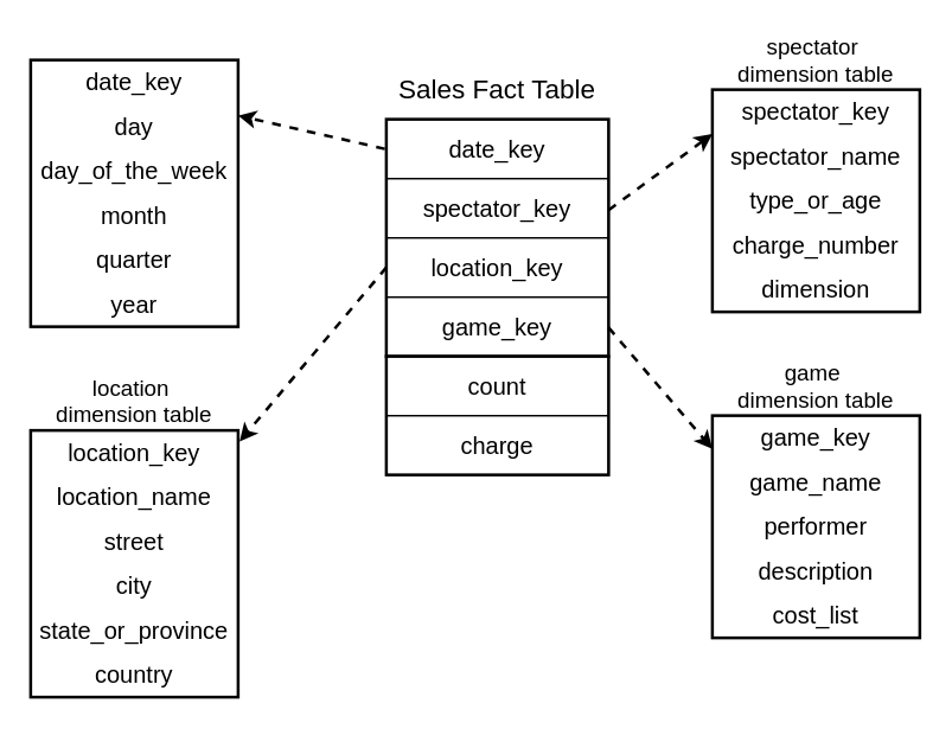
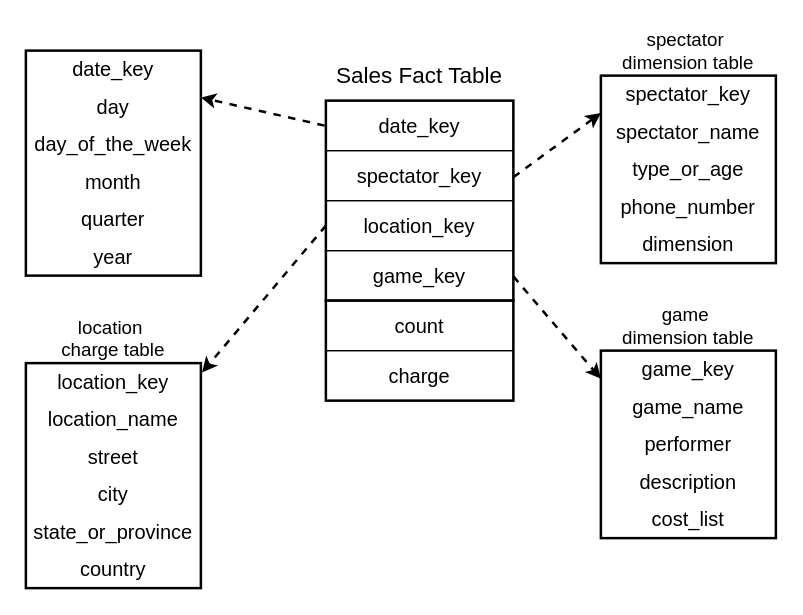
  <mxCell id="0" />
  <mxCell id="1" parent="0" />
  <mxCell id="2" value="" style="rounded=0;whiteSpace=wrap;html=1;strokeWidth=2;" parent="1" vertex="1"><mxGeometry x="260" y="80" width="150" height="160" as="geometry" /></mxCell>
  <mxCell id="3" value="&lt;font style=&quot;font-size: 16px&quot;&gt;date_key&lt;/font&gt;" style="text;html=1;fillColor=none;align=center;verticalAlign=middle;whiteSpace=wrap;rounded=0;perimeterSpacing=1;strokeWidth=1;strokeColor=#000000;" parent="1" vertex="1"><mxGeometry x="260" y="80" width="150" height="40" as="geometry" /></mxCell>
  <mxCell id="4" value="&lt;font style=&quot;font-size: 16px&quot;&gt;spectator_key&lt;/font&gt;&lt;span style=&quot;color: rgba(0 , 0 , 0 , 0) ; font-family: monospace ; font-size: 0px&quot;&gt;%3CmxGraphModel%3E%3Croot%3E%3CmxCell%20id%3D%220%22%2F%3E%3CmxCell%20id%3D%221%22%20parent%3D%220%22%2F%3E%3CmxCell%20id%3D%222%22%20value%3D%22%26lt%3Bfont%20style%3D%26quot%3Bfont-size%3A%2016px%26quot%3B%26gt%3Bdate_key%26lt%3B%2Ffont%26gt%3B%22%20style%3D%22text%3Bhtml%3D1%3BstrokeColor%3Dnone%3BfillColor%3Dnone%3Balign%3Dcenter%3BverticalAlign%3Dmiddle%3BwhiteSpace%3Dwrap%3Brounded%3D0%3B%22%20vertex%3D%221%22%20parent%3D%221%22%3E%3CmxGeometry%20x%3D%22310%22%20y%3D%2270%22%20width%3D%22150%22%20height%3D%2240%22%20as%3D%22geometry%22%2F%3E%3C%2FmxCell%3E%3C%2Froot%3E%3C%2FmxGraphModel%3E&lt;/span&gt;" style="text;html=1;fillColor=none;align=center;verticalAlign=middle;whiteSpace=wrap;rounded=0;strokeColor=#000000;" parent="1" vertex="1"><mxGeometry x="260" y="120" width="150" height="40" as="geometry" /></mxCell>
  <mxCell id="5" value="&lt;font style=&quot;font-size: 16px&quot;&gt;location_key&lt;/font&gt;" style="text;html=1;fillColor=none;align=center;verticalAlign=middle;whiteSpace=wrap;rounded=0;strokeColor=#000000;" parent="1" vertex="1"><mxGeometry x="260" y="160" width="150" height="40" as="geometry" /></mxCell>
  <mxCell id="6" value="&lt;font style=&quot;font-size: 16px&quot;&gt;game_key&lt;/font&gt;" style="text;html=1;fillColor=none;align=center;verticalAlign=middle;whiteSpace=wrap;rounded=0;strokeColor=#000000;" parent="1" vertex="1"><mxGeometry x="260" y="200" width="150" height="40" as="geometry" /></mxCell>
  <mxCell id="7" value="" style="rounded=0;whiteSpace=wrap;html=1;strokeWidth=2;" parent="1" vertex="1"><mxGeometry x="260" y="240" width="150" height="80" as="geometry" /></mxCell>
  <mxCell id="8" value="" style="endArrow=none;html=1;exitX=0;exitY=0;exitDx=0;exitDy=0;entryX=1;entryY=1;entryDx=0;entryDy=0;" parent="1" source="7" target="6" edge="1"><mxGeometry width="50" height="50" relative="1" as="geometry"><mxPoint x="300" y="250" as="sourcePoint" /><mxPoint x="350" y="200" as="targetPoint" /></mxGeometry></mxCell>
  <mxCell id="9" value="&lt;font style=&quot;font-size: 16px&quot;&gt;charge&lt;/font&gt;" style="text;html=1;fillColor=none;align=center;verticalAlign=middle;whiteSpace=wrap;rounded=0;perimeterSpacing=1;strokeWidth=1;strokeColor=#000000;" parent="1" vertex="1"><mxGeometry x="260" y="280" width="150" height="40" as="geometry" /></mxCell>
  <mxCell id="10" value="&lt;font style=&quot;font-size: 16px&quot;&gt;count&lt;/font&gt;" style="text;html=1;fillColor=none;align=center;verticalAlign=middle;whiteSpace=wrap;rounded=0;perimeterSpacing=1;strokeWidth=1;strokeColor=#000000;" parent="1" vertex="1"><mxGeometry x="260" y="240" width="150" height="40" as="geometry" /></mxCell>
  <mxCell id="11" value="&lt;font style=&quot;font-size: 18px&quot;&gt;Sales Fact Table&lt;/font&gt;" style="text;html=1;strokeColor=none;fillColor=none;align=center;verticalAlign=middle;whiteSpace=wrap;rounded=0;" parent="1" vertex="1"><mxGeometry x="260" y="40" width="150" height="40" as="geometry" /></mxCell>
  <mxCell id="12" value="" style="rounded=0;whiteSpace=wrap;html=1;strokeColor=#000000;strokeWidth=2;" parent="1" vertex="1"><mxGeometry x="20" y="40" width="140" height="180" as="geometry" /></mxCell>
  <mxCell id="13" value="&lt;font style=&quot;font-size: 16px&quot;&gt;date_key&lt;/font&gt;" style="text;html=1;strokeColor=none;fillColor=none;align=center;verticalAlign=middle;whiteSpace=wrap;rounded=0;" parent="1" vertex="1"><mxGeometry x="20" y="40" width="140" height="30" as="geometry" /></mxCell>
  <mxCell id="14" value="&lt;font style=&quot;font-size: 16px&quot;&gt;day&lt;/font&gt;&lt;span style=&quot;color: rgba(0 , 0 , 0 , 0) ; font-family: monospace ; font-size: 0px&quot;&gt;%3CmxGraphModel%3E%3Croot%3E%3CmxCell%20id%3D%220%22%2F%3E%3CmxCell%20id%3D%221%22%20parent%3D%220%22%2F%3E%3CmxCell%20id%3D%222%22%20value%3D%22%26lt%3Bfont%20style%3D%26quot%3Bfont-size%3A%2016px%26quot%3B%26gt%3Bdate_key%26lt%3B%2Ffont%26gt%3B%22%20style%3D%22text%3Bhtml%3D1%3BstrokeColor%3Dnone%3BfillColor%3Dnone%3Balign%3Dcenter%3BverticalAlign%3Dmiddle%3BwhiteSpace%3Dwrap%3Brounded%3D0%3B%22%20vertex%3D%221%22%20parent%3D%221%22%3E%3CmxGeometry%20x%3D%2280%22%20y%3D%2240%22%20width%3D%22120%22%20height%3D%2230%22%20as%3D%22geometry%22%2F%3E%3C%2FmxCell%3E%3C%2Froot%3E%3C%2FmxGraphModel%3E&lt;/span&gt;" style="text;html=1;strokeColor=none;fillColor=none;align=center;verticalAlign=middle;whiteSpace=wrap;rounded=0;" parent="1" vertex="1"><mxGeometry x="20" y="70" width="140" height="30" as="geometry" /></mxCell>
  <mxCell id="15" value="&lt;font style=&quot;font-size: 16px&quot;&gt;day_of_the_week&lt;/font&gt;&lt;span style=&quot;color: rgba(0 , 0 , 0 , 0) ; font-family: monospace ; font-size: 0px&quot;&gt;%3CmxGraphModel%3E%3Croot%3E%3CmxCell%20id%3D%220%22%2F%3E%3CmxCell%20id%3D%221%22%20parent%3D%220%22%2F%3E%3CmxCell%20id%3D%222%22%20value%3D%22%26lt%3Bfont%20style%3D%26quot%3Bfont-size%3A%2016px%26quot%3B%26gt%3Bdate_key%26lt%3B%2Ffont%26gt%3B%22%20style%3D%22text%3Bhtml%3D1%3BstrokeColor%3Dnone%3BfillColor%3Dnone%3Balign%3Dcenter%3BverticalAlign%3Dmiddle%3BwhiteSpace%3Dwrap%3Brounded%3D0%3B%22%20vertex%3D%221%22%20parent%3D%221%22%3E%3CmxGeometry%20x%3D%2280%22%20y%3D%2240%22%20width%3D%22120%22%20height%3D%2230%22%20as%3D%22geometry%22%2F%3E%3C%2FmxCell%3E%3C%2Froot%3E%3C%2FmxGraphModel%3E&lt;/span&gt;" style="text;html=1;strokeColor=none;fillColor=none;align=center;verticalAlign=middle;whiteSpace=wrap;rounded=0;" parent="1" vertex="1"><mxGeometry x="20" y="100" width="140" height="30" as="geometry" /></mxCell>
  <mxCell id="16" value="&lt;span style=&quot;font-size: 16px&quot;&gt;month&lt;/span&gt;&lt;span style=&quot;color: rgba(0 , 0 , 0 , 0) ; font-family: monospace ; font-size: 0px&quot;&gt;%3CmxGraphModel%3E%3Croot%3E%3CmxCell%20id%3D%220%22%2F%3E%3CmxCell%20id%3D%221%22%20parent%3D%220%22%2F%3E%3CmxCell%20id%3D%222%22%20value%3D%22%26lt%3Bfont%20style%3D%26quot%3Bfont-size%3A%2016px%26quot%3B%26gt%3Bday_of_the_week%26lt%3B%2Ffont%26gt%3B%26lt%3Bspan%20style%3D%26quot%3Bcolor%3A%20rgba(0%20%2C%200%20%2C%200%20%2C%200)%20%3B%20font-family%3A%20monospace%20%3B%20font-size%3A%200px%26quot%3B%26gt%3B%253CmxGraphModel%253E%253Croot%253E%253CmxCell%2520id%253D%25220%2522%252F%253E%253CmxCell%2520id%253D%25221%2522%2520parent%253D%25220%2522%252F%253E%253CmxCell%2520id%253D%25222%2522%2520value%253D%2522%2526lt%253Bfont%2520style%253D%2526quot%253Bfont-size%253A%252016px%2526quot%253B%2526gt%253Bdate_key%2526lt%253B%252Ffont%2526gt%253B%2522%2520style%253D%2522text%253Bhtml%253D1%253BstrokeColor%253Dnone%253BfillColor%253Dnone%253Balign%253Dcenter%253BverticalAlign%253Dmiddle%253BwhiteSpace%253Dwrap%253Brounded%253D0%253B%2522%2520vertex%253D%25221%2522%2520parent%253D%25221%2522%253E%253CmxGeometry%2520x%253D%252280%2522%2520y%253D%252240%2522%2520width%253D%2522120%2522%2520height%253D%252230%2522%2520as%253D%2522geometry%2522%252F%253E%253C%252FmxCell%253E%253C%252Froot%253E%253C%252FmxGraphModel%253E%26lt%3B%2Fspan%26gt%3B%22%20style%3D%22text%3Bhtml%3D1%3BstrokeColor%3Dnone%3BfillColor%3Dnone%3Balign%3Dcenter%3BverticalAlign%3Dmiddle%3BwhiteSpace%3Dwrap%3Brounded%3D0%3B%22%20vertex%3D%221%22%20parent%3D%221%22%3E%3CmxGeometry%20x%3D%2280%22%20y%3D%22100%22%20width%3D%22140%22%20height%3D%2230%22%20as%3D%22geometry%22%2F%3E%3C%2FmxCell%3E%3C%2Froot%3E%3C%2FmxGraphModel%3E&lt;/span&gt;" style="text;html=1;strokeColor=none;fillColor=none;align=center;verticalAlign=middle;whiteSpace=wrap;rounded=0;" parent="1" vertex="1"><mxGeometry x="20" y="130" width="140" height="30" as="geometry" /></mxCell>
  <mxCell id="17" value="&lt;span style=&quot;font-size: 16px&quot;&gt;quarter&lt;/span&gt;" style="text;html=1;strokeColor=none;fillColor=none;align=center;verticalAlign=middle;whiteSpace=wrap;rounded=0;" parent="1" vertex="1"><mxGeometry x="20" y="160" width="140" height="30" as="geometry" /></mxCell>
  <mxCell id="18" value="&lt;span style=&quot;font-size: 16px&quot;&gt;year&lt;/span&gt;" style="text;html=1;strokeColor=none;fillColor=none;align=center;verticalAlign=middle;whiteSpace=wrap;rounded=0;" parent="1" vertex="1"><mxGeometry x="20" y="190" width="140" height="30" as="geometry" /></mxCell>
  <mxCell id="19" value="" style="rounded=0;whiteSpace=wrap;html=1;strokeColor=#000000;strokeWidth=2;" parent="1" vertex="1"><mxGeometry x="20" y="290" width="140" height="180" as="geometry" /></mxCell>
- <mxCell id="20" value="&lt;font style=&quot;font-size: 15px&quot;&gt;location&amp;nbsp;&lt;br&gt;dimension table&lt;/font&gt;" style="text;html=1;strokeColor=none;fillColor=none;align=center;verticalAlign=middle;whiteSpace=wrap;rounded=0;" parent="1" vertex="1"><mxGeometry x="20" y="250" width="140" height="40" as="geometry" /></mxCell>
+ <mxCell id="20" value="&lt;font style=&quot;font-size: 15px&quot;&gt;location&amp;nbsp;&lt;br&gt;charge table&lt;/font&gt;" style="text;html=1;strokeColor=none;fillColor=none;align=center;verticalAlign=middle;whiteSpace=wrap;rounded=0;" parent="1" vertex="1"><mxGeometry x="20" y="250" width="140" height="40" as="geometry" /></mxCell>
  <mxCell id="21" value="&lt;font style=&quot;font-size: 16px&quot;&gt;location_key&lt;/font&gt;" style="text;html=1;strokeColor=none;fillColor=none;align=center;verticalAlign=middle;whiteSpace=wrap;rounded=0;" parent="1" vertex="1"><mxGeometry x="20" y="290" width="140" height="30" as="geometry" /></mxCell>
  <mxCell id="22" value="&lt;span style=&quot;font-size: 16px&quot;&gt;street&lt;/span&gt;" style="text;html=1;strokeColor=none;fillColor=none;align=center;verticalAlign=middle;whiteSpace=wrap;rounded=0;" parent="1" vertex="1"><mxGeometry x="20" y="350" width="140" height="30" as="geometry" /></mxCell>
  <mxCell id="23" value="&lt;span style=&quot;font-size: 16px&quot;&gt;city&lt;/span&gt;" style="text;html=1;strokeColor=none;fillColor=none;align=center;verticalAlign=middle;whiteSpace=wrap;rounded=0;" parent="1" vertex="1"><mxGeometry x="20" y="380" width="140" height="30" as="geometry" /></mxCell>
  <mxCell id="24" value="&lt;span style=&quot;font-size: 16px&quot;&gt;state_or_province&lt;/span&gt;" style="text;html=1;strokeColor=none;fillColor=none;align=center;verticalAlign=middle;whiteSpace=wrap;rounded=0;" parent="1" vertex="1"><mxGeometry x="20" y="410" width="140" height="30" as="geometry" /></mxCell>
  <mxCell id="25" value="&lt;span style=&quot;font-size: 16px&quot;&gt;country&lt;/span&gt;" style="text;html=1;strokeColor=none;fillColor=none;align=center;verticalAlign=middle;whiteSpace=wrap;rounded=0;" parent="1" vertex="1"><mxGeometry x="20" y="440" width="140" height="30" as="geometry" /></mxCell>
  <mxCell id="26" value="" style="endArrow=classic;html=1;strokeWidth=2;entryX=1;entryY=0.25;entryDx=0;entryDy=0;exitX=0;exitY=0.5;exitDx=0;exitDy=0;rounded=1;dashed=1;" parent="1" source="3" target="14" edge="1"><mxGeometry width="50" height="50" relative="1" as="geometry"><mxPoint x="220" y="210" as="sourcePoint" /><mxPoint x="270" y="160" as="targetPoint" /></mxGeometry></mxCell>
  <mxCell id="27" value="" style="endArrow=classic;html=1;strokeWidth=2;entryX=1;entryY=0.25;entryDx=0;entryDy=0;exitX=0;exitY=0.5;exitDx=0;exitDy=0;rounded=1;dashed=1;" parent="1" source="5" edge="1"><mxGeometry width="50" height="50" relative="1" as="geometry"><mxPoint x="260" y="320" as="sourcePoint" /><mxPoint x="161" y="297.5" as="targetPoint" /></mxGeometry></mxCell>
  <mxCell id="28" value="" style="rounded=0;whiteSpace=wrap;html=1;strokeColor=#000000;strokeWidth=2;" parent="1" vertex="1"><mxGeometry x="480" y="60" width="140" height="150" as="geometry" /></mxCell>
  <mxCell id="29" value="&lt;font style=&quot;font-size: 15px&quot;&gt;spectator&amp;nbsp;&lt;br&gt;dimension table&lt;/font&gt;" style="text;html=1;strokeColor=none;fillColor=none;align=center;verticalAlign=middle;whiteSpace=wrap;rounded=0;" parent="1" vertex="1"><mxGeometry x="480" y="20" width="140" height="40" as="geometry" /></mxCell>
  <mxCell id="30" value="&lt;font style=&quot;font-size: 16px&quot;&gt;spectator_key&lt;/font&gt;" style="text;html=1;strokeColor=none;fillColor=none;align=center;verticalAlign=middle;whiteSpace=wrap;rounded=0;" parent="1" vertex="1"><mxGeometry x="480" y="60" width="140" height="30" as="geometry" /></mxCell>
  <mxCell id="31" value="&lt;span style=&quot;font-size: 16px&quot;&gt;spectator_name&lt;/span&gt;" style="text;html=1;strokeColor=none;fillColor=none;align=center;verticalAlign=middle;whiteSpace=wrap;rounded=0;" parent="1" vertex="1"><mxGeometry x="480" y="90" width="140" height="30" as="geometry" /></mxCell>
  <mxCell id="32" value="&lt;span style=&quot;font-size: 16px&quot;&gt;type_or_age&lt;/span&gt;" style="text;html=1;strokeColor=none;fillColor=none;align=center;verticalAlign=middle;whiteSpace=wrap;rounded=0;" parent="1" vertex="1"><mxGeometry x="480" y="120" width="140" height="30" as="geometry" /></mxCell>
- <mxCell id="33" value="&lt;span style=&quot;font-size: 16px&quot;&gt;charge_number&lt;/span&gt;" style="text;html=1;strokeColor=none;fillColor=none;align=center;verticalAlign=middle;whiteSpace=wrap;rounded=0;" parent="1" vertex="1"><mxGeometry x="480" y="150" width="140" height="30" as="geometry" /></mxCell>
+ <mxCell id="33" value="&lt;span style=&quot;font-size: 16px&quot;&gt;phone_number&lt;/span&gt;" style="text;html=1;strokeColor=none;fillColor=none;align=center;verticalAlign=middle;whiteSpace=wrap;rounded=0;" parent="1" vertex="1"><mxGeometry x="480" y="150" width="140" height="30" as="geometry" /></mxCell>
  <mxCell id="34" value="&lt;span style=&quot;font-size: 16px&quot;&gt;dimension&lt;/span&gt;" style="text;html=1;strokeColor=none;fillColor=none;align=center;verticalAlign=middle;whiteSpace=wrap;rounded=0;" parent="1" vertex="1"><mxGeometry x="480" y="180" width="140" height="30" as="geometry" /></mxCell>
  <mxCell id="35" value="" style="endArrow=classic;html=1;strokeWidth=2;entryX=0;entryY=0;entryDx=0;entryDy=0;exitX=0;exitY=0.5;exitDx=0;exitDy=0;rounded=1;dashed=1;" parent="1" target="31" edge="1"><mxGeometry width="50" height="50" relative="1" as="geometry"><mxPoint x="410" y="141.25" as="sourcePoint" /><mxPoint x="311" y="118.75" as="targetPoint" /></mxGeometry></mxCell>
  <mxCell id="36" value="" style="rounded=0;whiteSpace=wrap;html=1;strokeColor=#000000;strokeWidth=2;" parent="1" vertex="1"><mxGeometry x="480" y="280" width="140" height="150" as="geometry" /></mxCell>
  <mxCell id="37" value="&lt;font style=&quot;font-size: 15px&quot;&gt;game&amp;nbsp;&lt;br&gt;dimension table&lt;/font&gt;" style="text;html=1;strokeColor=none;fillColor=none;align=center;verticalAlign=middle;whiteSpace=wrap;rounded=0;" parent="1" vertex="1"><mxGeometry x="480" y="240" width="140" height="40" as="geometry" /></mxCell>
  <mxCell id="38" value="&lt;font style=&quot;font-size: 16px&quot;&gt;game_key&lt;/font&gt;" style="text;html=1;strokeColor=none;fillColor=none;align=center;verticalAlign=middle;whiteSpace=wrap;rounded=0;" parent="1" vertex="1"><mxGeometry x="480" y="280" width="140" height="30" as="geometry" /></mxCell>
  <mxCell id="39" value="&lt;span style=&quot;font-size: 16px&quot;&gt;game_name&lt;/span&gt;" style="text;html=1;strokeColor=none;fillColor=none;align=center;verticalAlign=middle;whiteSpace=wrap;rounded=0;" parent="1" vertex="1"><mxGeometry x="480" y="310" width="140" height="30" as="geometry" /></mxCell>
  <mxCell id="40" value="&lt;span style=&quot;font-size: 16px&quot;&gt;performer&lt;/span&gt;" style="text;html=1;strokeColor=none;fillColor=none;align=center;verticalAlign=middle;whiteSpace=wrap;rounded=0;" parent="1" vertex="1"><mxGeometry x="480" y="340" width="140" height="30" as="geometry" /></mxCell>
  <mxCell id="41" value="&lt;span style=&quot;font-size: 16px&quot;&gt;description&lt;/span&gt;" style="text;html=1;strokeColor=none;fillColor=none;align=center;verticalAlign=middle;whiteSpace=wrap;rounded=0;" parent="1" vertex="1"><mxGeometry x="480" y="370" width="140" height="30" as="geometry" /></mxCell>
  <mxCell id="42" value="&lt;span style=&quot;font-size: 16px&quot;&gt;cost_list&lt;/span&gt;" style="text;html=1;strokeColor=none;fillColor=none;align=center;verticalAlign=middle;whiteSpace=wrap;rounded=0;" parent="1" vertex="1"><mxGeometry x="480" y="400" width="140" height="30" as="geometry" /></mxCell>
  <mxCell id="43" value="" style="endArrow=classic;html=1;strokeWidth=2;entryX=0;entryY=0.75;entryDx=0;entryDy=0;exitX=0;exitY=0.5;exitDx=0;exitDy=0;rounded=1;dashed=1;" parent="1" target="38" edge="1"><mxGeometry width="50" height="50" relative="1" as="geometry"><mxPoint x="410" y="220.63" as="sourcePoint" /><mxPoint x="480" y="169.38" as="targetPoint" /></mxGeometry></mxCell>
  <mxCell id="44" value="&lt;font style=&quot;font-size: 16px&quot;&gt;location_name&lt;/font&gt;" style="text;html=1;strokeColor=none;fillColor=none;align=center;verticalAlign=middle;whiteSpace=wrap;rounded=0;" vertex="1" parent="1"><mxGeometry x="20" y="320" width="140" height="30" as="geometry" /></mxCell>
